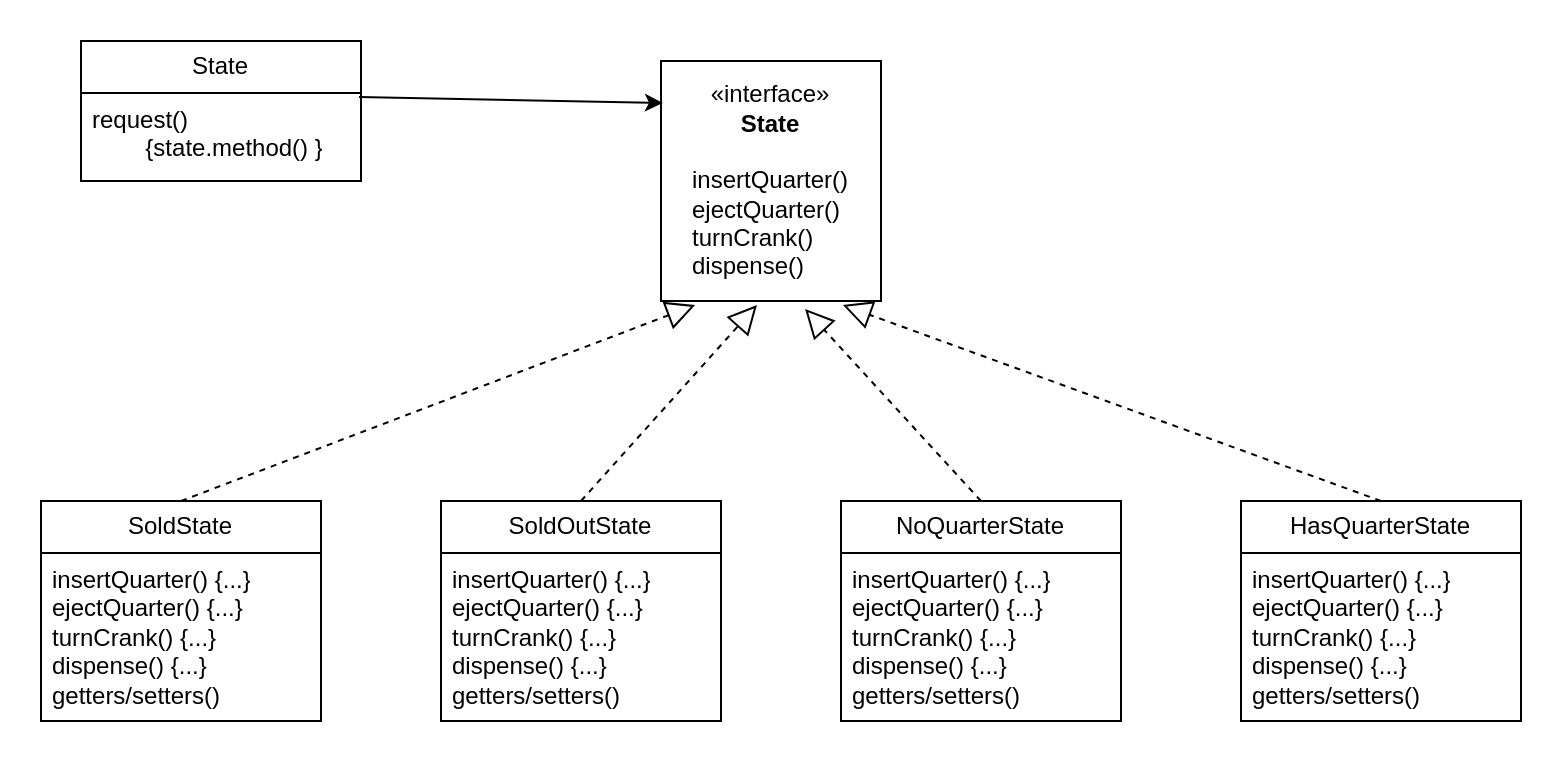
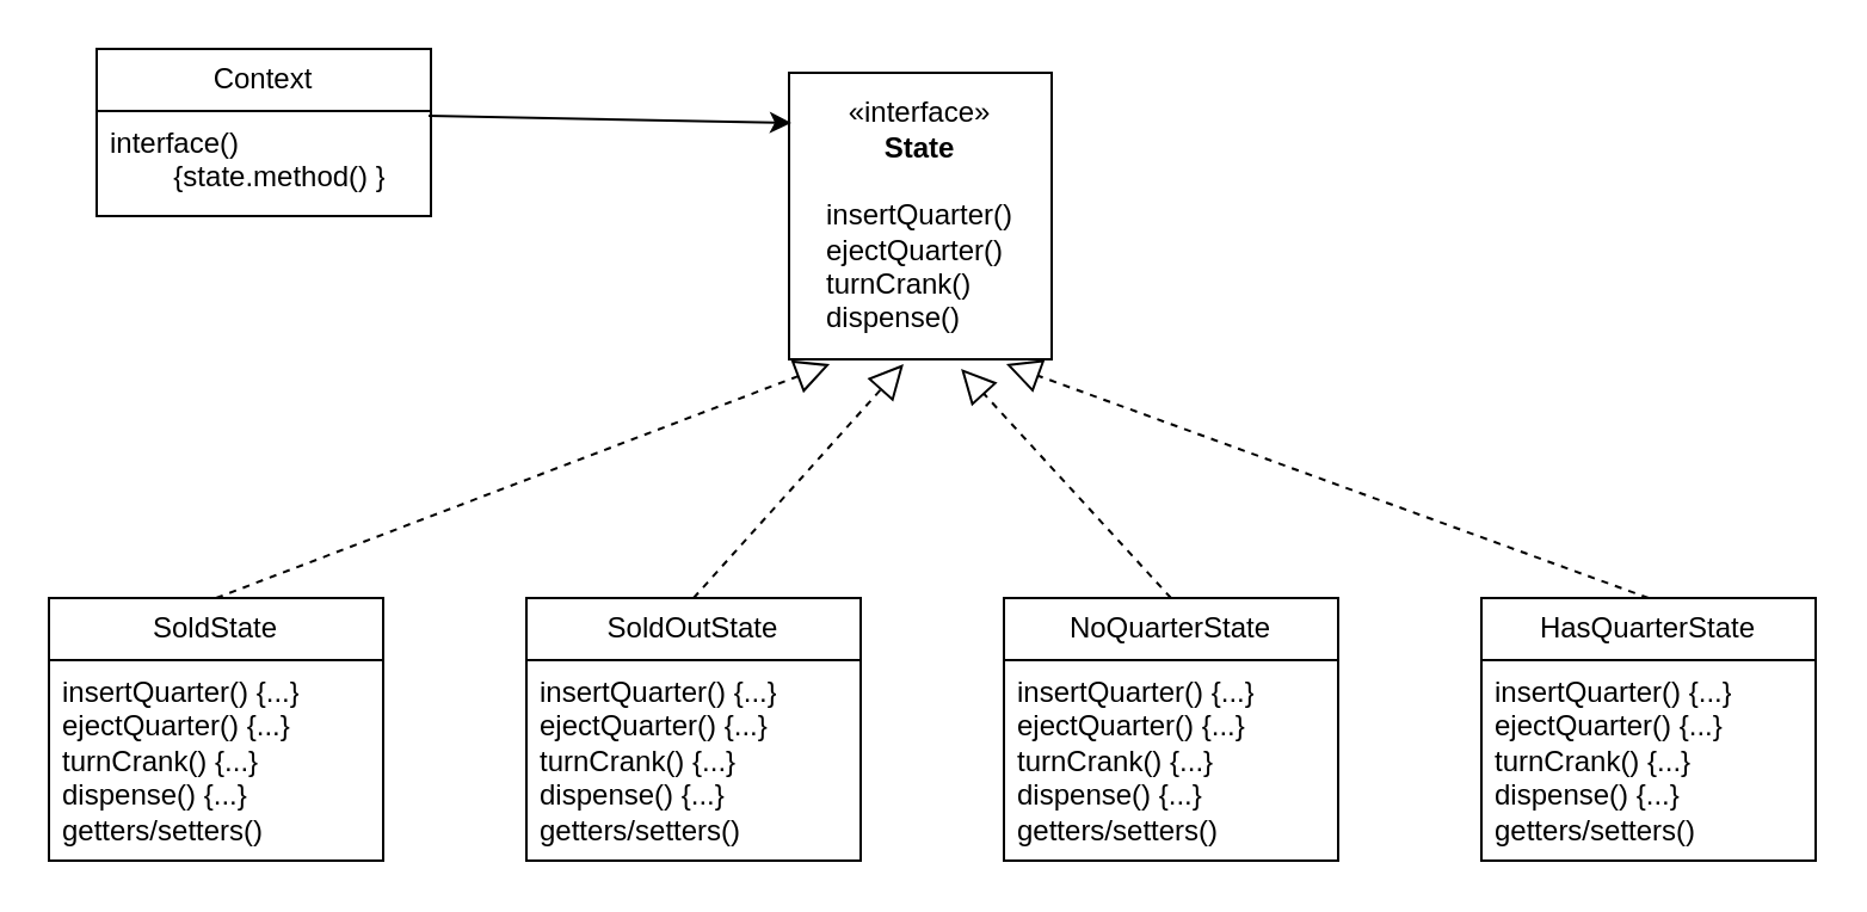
  <mxCell id="0" />
  <mxCell id="1" parent="0" />
  <mxCell id="2" value="«interface»&lt;br&gt;&lt;b&gt;State&lt;/b&gt;&lt;div&gt;&lt;b&gt;&lt;br&gt;&lt;/b&gt;&lt;/div&gt;&lt;div style=&quot;text-align: left;&quot;&gt;insertQuarter()&lt;/div&gt;&lt;div style=&quot;text-align: left;&quot;&gt;ejectQuarter()&lt;/div&gt;&lt;div style=&quot;text-align: left;&quot;&gt;turnCrank()&lt;/div&gt;&lt;div style=&quot;text-align: left;&quot;&gt;dispense()&lt;/div&gt;" style="html=1;whiteSpace=wrap;" vertex="1" parent="1"><mxGeometry x="330" y="30" width="110" height="120" as="geometry" /></mxCell>
  <mxCell id="3" value="SoldState" style="swimlane;fontStyle=0;childLayout=stackLayout;horizontal=1;startSize=26;fillColor=none;horizontalStack=0;resizeParent=1;resizeParentMax=0;resizeLast=0;collapsible=1;marginBottom=0;whiteSpace=wrap;html=1;" vertex="1" parent="1"><mxGeometry x="20" y="250" width="140" height="110" as="geometry" /></mxCell>
  <mxCell id="4" value="&lt;div&gt;insertQuarter() {...}&lt;/div&gt;&lt;div&gt;ejectQuarter() {...}&lt;/div&gt;&lt;div&gt;turnCrank() {...}&lt;/div&gt;&lt;div&gt;dispense() {...}&lt;/div&gt;&lt;div&gt;getters/setters()&lt;/div&gt;" style="text;strokeColor=none;fillColor=none;align=left;verticalAlign=top;spacingLeft=4;spacingRight=4;overflow=hidden;rotatable=0;points=[[0,0.5],[1,0.5]];portConstraint=eastwest;whiteSpace=wrap;html=1;" vertex="1" parent="3"><mxGeometry y="26" width="140" height="84" as="geometry" /></mxCell>
  <mxCell id="5" value="SoldOutState" style="swimlane;fontStyle=0;childLayout=stackLayout;horizontal=1;startSize=26;fillColor=none;horizontalStack=0;resizeParent=1;resizeParentMax=0;resizeLast=0;collapsible=1;marginBottom=0;whiteSpace=wrap;html=1;" vertex="1" parent="1"><mxGeometry x="220" y="250" width="140" height="110" as="geometry" /></mxCell>
  <mxCell id="6" value="&lt;div&gt;insertQuarter() {...}&lt;/div&gt;&lt;div&gt;ejectQuarter() {...}&lt;/div&gt;&lt;div&gt;turnCrank() {...}&lt;/div&gt;&lt;div&gt;dispense() {...}&lt;/div&gt;&lt;div&gt;getters/setters()&lt;/div&gt;" style="text;strokeColor=none;fillColor=none;align=left;verticalAlign=top;spacingLeft=4;spacingRight=4;overflow=hidden;rotatable=0;points=[[0,0.5],[1,0.5]];portConstraint=eastwest;whiteSpace=wrap;html=1;" vertex="1" parent="5"><mxGeometry y="26" width="140" height="84" as="geometry" /></mxCell>
  <mxCell id="7" value="NoQuarterState" style="swimlane;fontStyle=0;childLayout=stackLayout;horizontal=1;startSize=26;fillColor=none;horizontalStack=0;resizeParent=1;resizeParentMax=0;resizeLast=0;collapsible=1;marginBottom=0;whiteSpace=wrap;html=1;" vertex="1" parent="1"><mxGeometry x="420" y="250" width="140" height="110" as="geometry" /></mxCell>
  <mxCell id="8" value="&lt;div&gt;insertQuarter() {...}&lt;/div&gt;&lt;div&gt;ejectQuarter() {...}&lt;/div&gt;&lt;div&gt;turnCrank() {...}&lt;/div&gt;&lt;div&gt;dispense() {...}&lt;/div&gt;&lt;div&gt;getters/setters()&lt;/div&gt;" style="text;strokeColor=none;fillColor=none;align=left;verticalAlign=top;spacingLeft=4;spacingRight=4;overflow=hidden;rotatable=0;points=[[0,0.5],[1,0.5]];portConstraint=eastwest;whiteSpace=wrap;html=1;" vertex="1" parent="7"><mxGeometry y="26" width="140" height="84" as="geometry" /></mxCell>
  <mxCell id="9" value="HasQuarterState" style="swimlane;fontStyle=0;childLayout=stackLayout;horizontal=1;startSize=26;fillColor=none;horizontalStack=0;resizeParent=1;resizeParentMax=0;resizeLast=0;collapsible=1;marginBottom=0;whiteSpace=wrap;html=1;" vertex="1" parent="1"><mxGeometry x="620" y="250" width="140" height="110" as="geometry" /></mxCell>
  <mxCell id="10" value="&lt;div&gt;insertQuarter() {...}&lt;/div&gt;&lt;div&gt;ejectQuarter() {...}&lt;/div&gt;&lt;div&gt;turnCrank() {...}&lt;/div&gt;&lt;div&gt;dispense() {...}&lt;/div&gt;&lt;div&gt;getters/setters()&lt;/div&gt;" style="text;strokeColor=none;fillColor=none;align=left;verticalAlign=top;spacingLeft=4;spacingRight=4;overflow=hidden;rotatable=0;points=[[0,0.5],[1,0.5]];portConstraint=eastwest;whiteSpace=wrap;html=1;" vertex="1" parent="9"><mxGeometry y="26" width="140" height="84" as="geometry" /></mxCell>
  <mxCell id="11" value="" style="endArrow=block;dashed=1;endFill=0;endSize=12;html=1;rounded=0;entryX=0.155;entryY=1.017;entryDx=0;entryDy=0;entryPerimeter=0;exitX=0.5;exitY=0;exitDx=0;exitDy=0;" edge="1" parent="1" source="3" target="2"><mxGeometry width="160" relative="1" as="geometry"><mxPoint x="80" y="180" as="sourcePoint" /><mxPoint x="240" y="180" as="targetPoint" /></mxGeometry></mxCell>
  <mxCell id="12" value="" style="endArrow=block;dashed=1;endFill=0;endSize=12;html=1;rounded=0;entryX=0.436;entryY=1.017;entryDx=0;entryDy=0;entryPerimeter=0;exitX=0.5;exitY=0;exitDx=0;exitDy=0;" edge="1" parent="1" source="5" target="2"><mxGeometry width="160" relative="1" as="geometry"><mxPoint x="90" y="190" as="sourcePoint" /><mxPoint x="250" y="190" as="targetPoint" /></mxGeometry></mxCell>
  <mxCell id="13" value="" style="endArrow=block;dashed=1;endFill=0;endSize=12;html=1;rounded=0;entryX=0.655;entryY=1.033;entryDx=0;entryDy=0;entryPerimeter=0;exitX=0.5;exitY=0;exitDx=0;exitDy=0;" edge="1" parent="1" source="7" target="2"><mxGeometry width="160" relative="1" as="geometry"><mxPoint x="100" y="200" as="sourcePoint" /><mxPoint x="260" y="200" as="targetPoint" /></mxGeometry></mxCell>
  <mxCell id="14" value="" style="endArrow=block;dashed=1;endFill=0;endSize=12;html=1;rounded=0;entryX=0.827;entryY=1.017;entryDx=0;entryDy=0;entryPerimeter=0;exitX=0.5;exitY=0;exitDx=0;exitDy=0;" edge="1" parent="1" source="9" target="2"><mxGeometry width="160" relative="1" as="geometry"><mxPoint x="110" y="210" as="sourcePoint" /><mxPoint x="270" y="210" as="targetPoint" /></mxGeometry></mxCell>
- <mxCell id="15" value="State" style="swimlane;fontStyle=0;childLayout=stackLayout;horizontal=1;startSize=26;fillColor=none;horizontalStack=0;resizeParent=1;resizeParentMax=0;resizeLast=0;collapsible=1;marginBottom=0;whiteSpace=wrap;html=1;" vertex="1" parent="1"><mxGeometry x="40" y="20" width="140" height="70" as="geometry" /></mxCell>
- <mxCell id="16" value="request()&amp;nbsp;&lt;div&gt;&lt;span style=&quot;white-space: pre;&quot;&gt;&#09;&lt;/span&gt;{state.method() }&lt;/div&gt;" style="text;strokeColor=none;fillColor=none;align=left;verticalAlign=top;spacingLeft=4;spacingRight=4;overflow=hidden;rotatable=0;points=[[0,0.5],[1,0.5]];portConstraint=eastwest;whiteSpace=wrap;html=1;" vertex="1" parent="15"><mxGeometry y="26" width="140" height="44" as="geometry" /></mxCell>
+ <mxCell id="15" value="Context" style="swimlane;fontStyle=0;childLayout=stackLayout;horizontal=1;startSize=26;fillColor=none;horizontalStack=0;resizeParent=1;resizeParentMax=0;resizeLast=0;collapsible=1;marginBottom=0;whiteSpace=wrap;html=1;" vertex="1" parent="1"><mxGeometry x="40" y="20" width="140" height="70" as="geometry" /></mxCell>
+ <mxCell id="16" value="interface()&amp;nbsp;&lt;div&gt;&lt;span style=&quot;white-space: pre;&quot;&gt;&#09;&lt;/span&gt;{state.method() }&lt;/div&gt;" style="text;strokeColor=none;fillColor=none;align=left;verticalAlign=top;spacingLeft=4;spacingRight=4;overflow=hidden;rotatable=0;points=[[0,0.5],[1,0.5]];portConstraint=eastwest;whiteSpace=wrap;html=1;" vertex="1" parent="15"><mxGeometry y="26" width="140" height="44" as="geometry" /></mxCell>
  <mxCell id="17" value="" style="endArrow=classic;html=1;rounded=0;exitX=0.993;exitY=0.045;exitDx=0;exitDy=0;exitPerimeter=0;entryX=0.009;entryY=0.175;entryDx=0;entryDy=0;entryPerimeter=0;" edge="1" parent="1" source="16" target="2"><mxGeometry width="50" height="50" relative="1" as="geometry"><mxPoint x="240" y="50" as="sourcePoint" /><mxPoint x="290" y="0" as="targetPoint" /></mxGeometry></mxCell>
